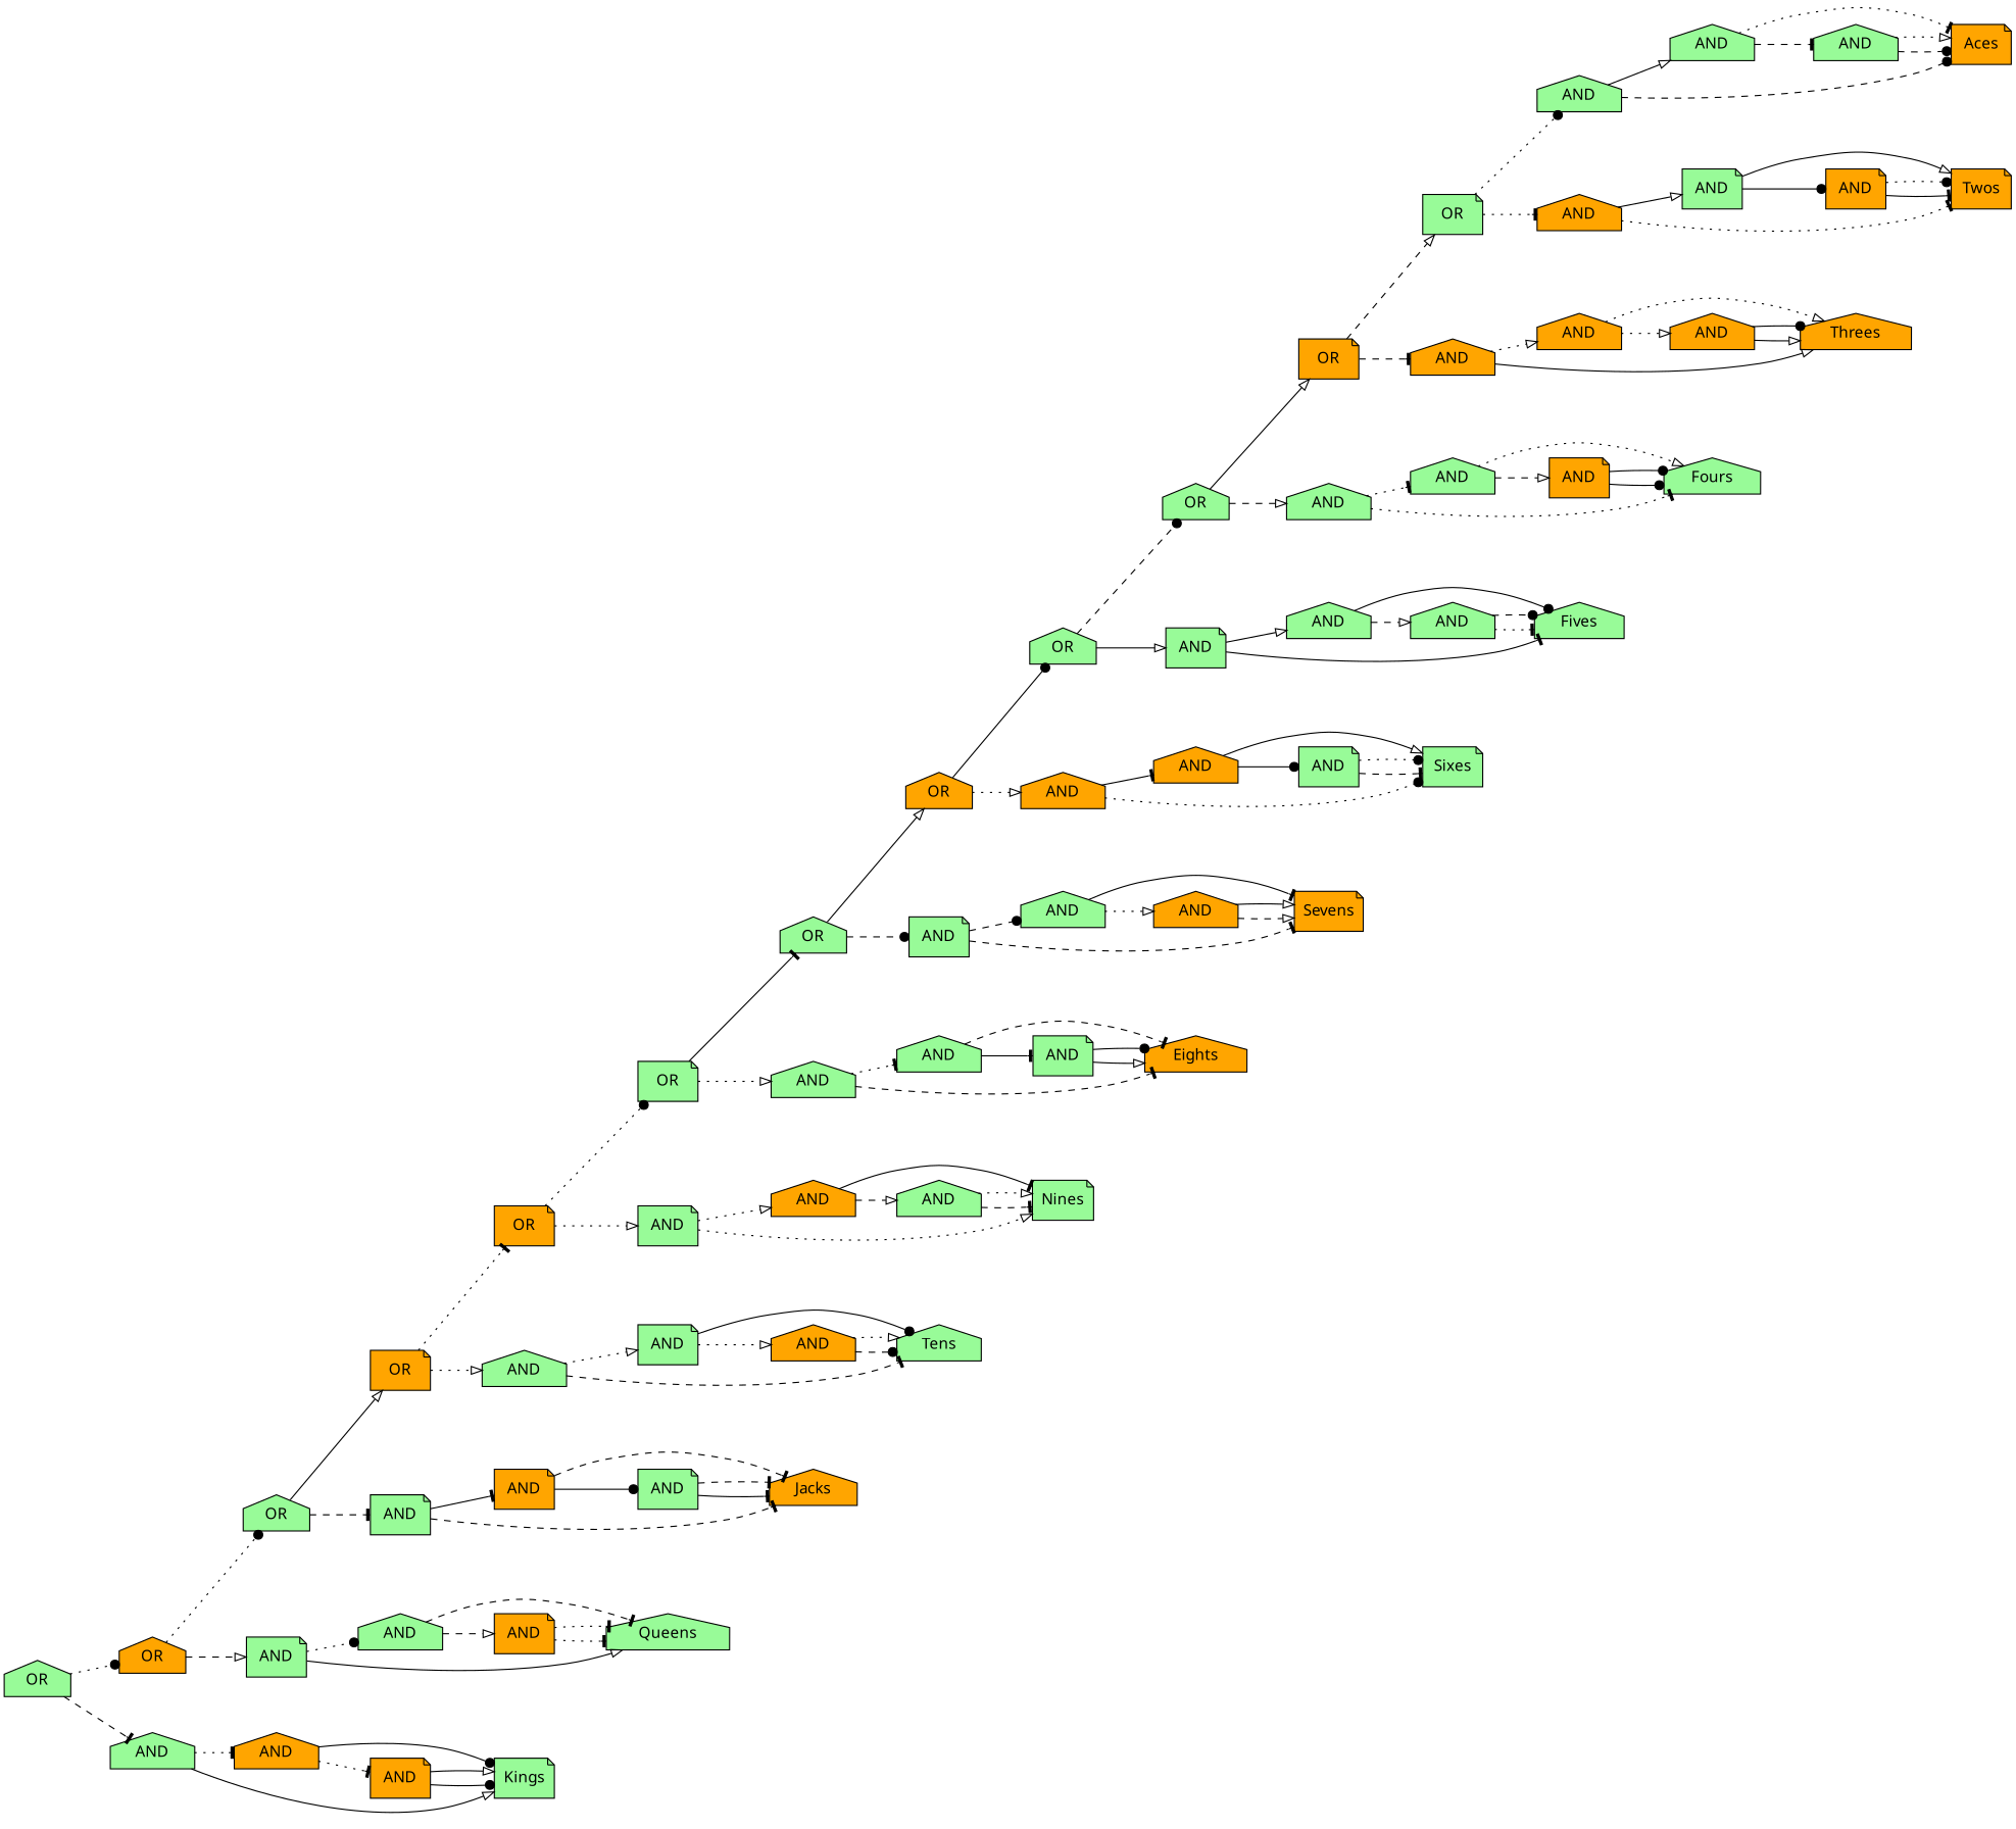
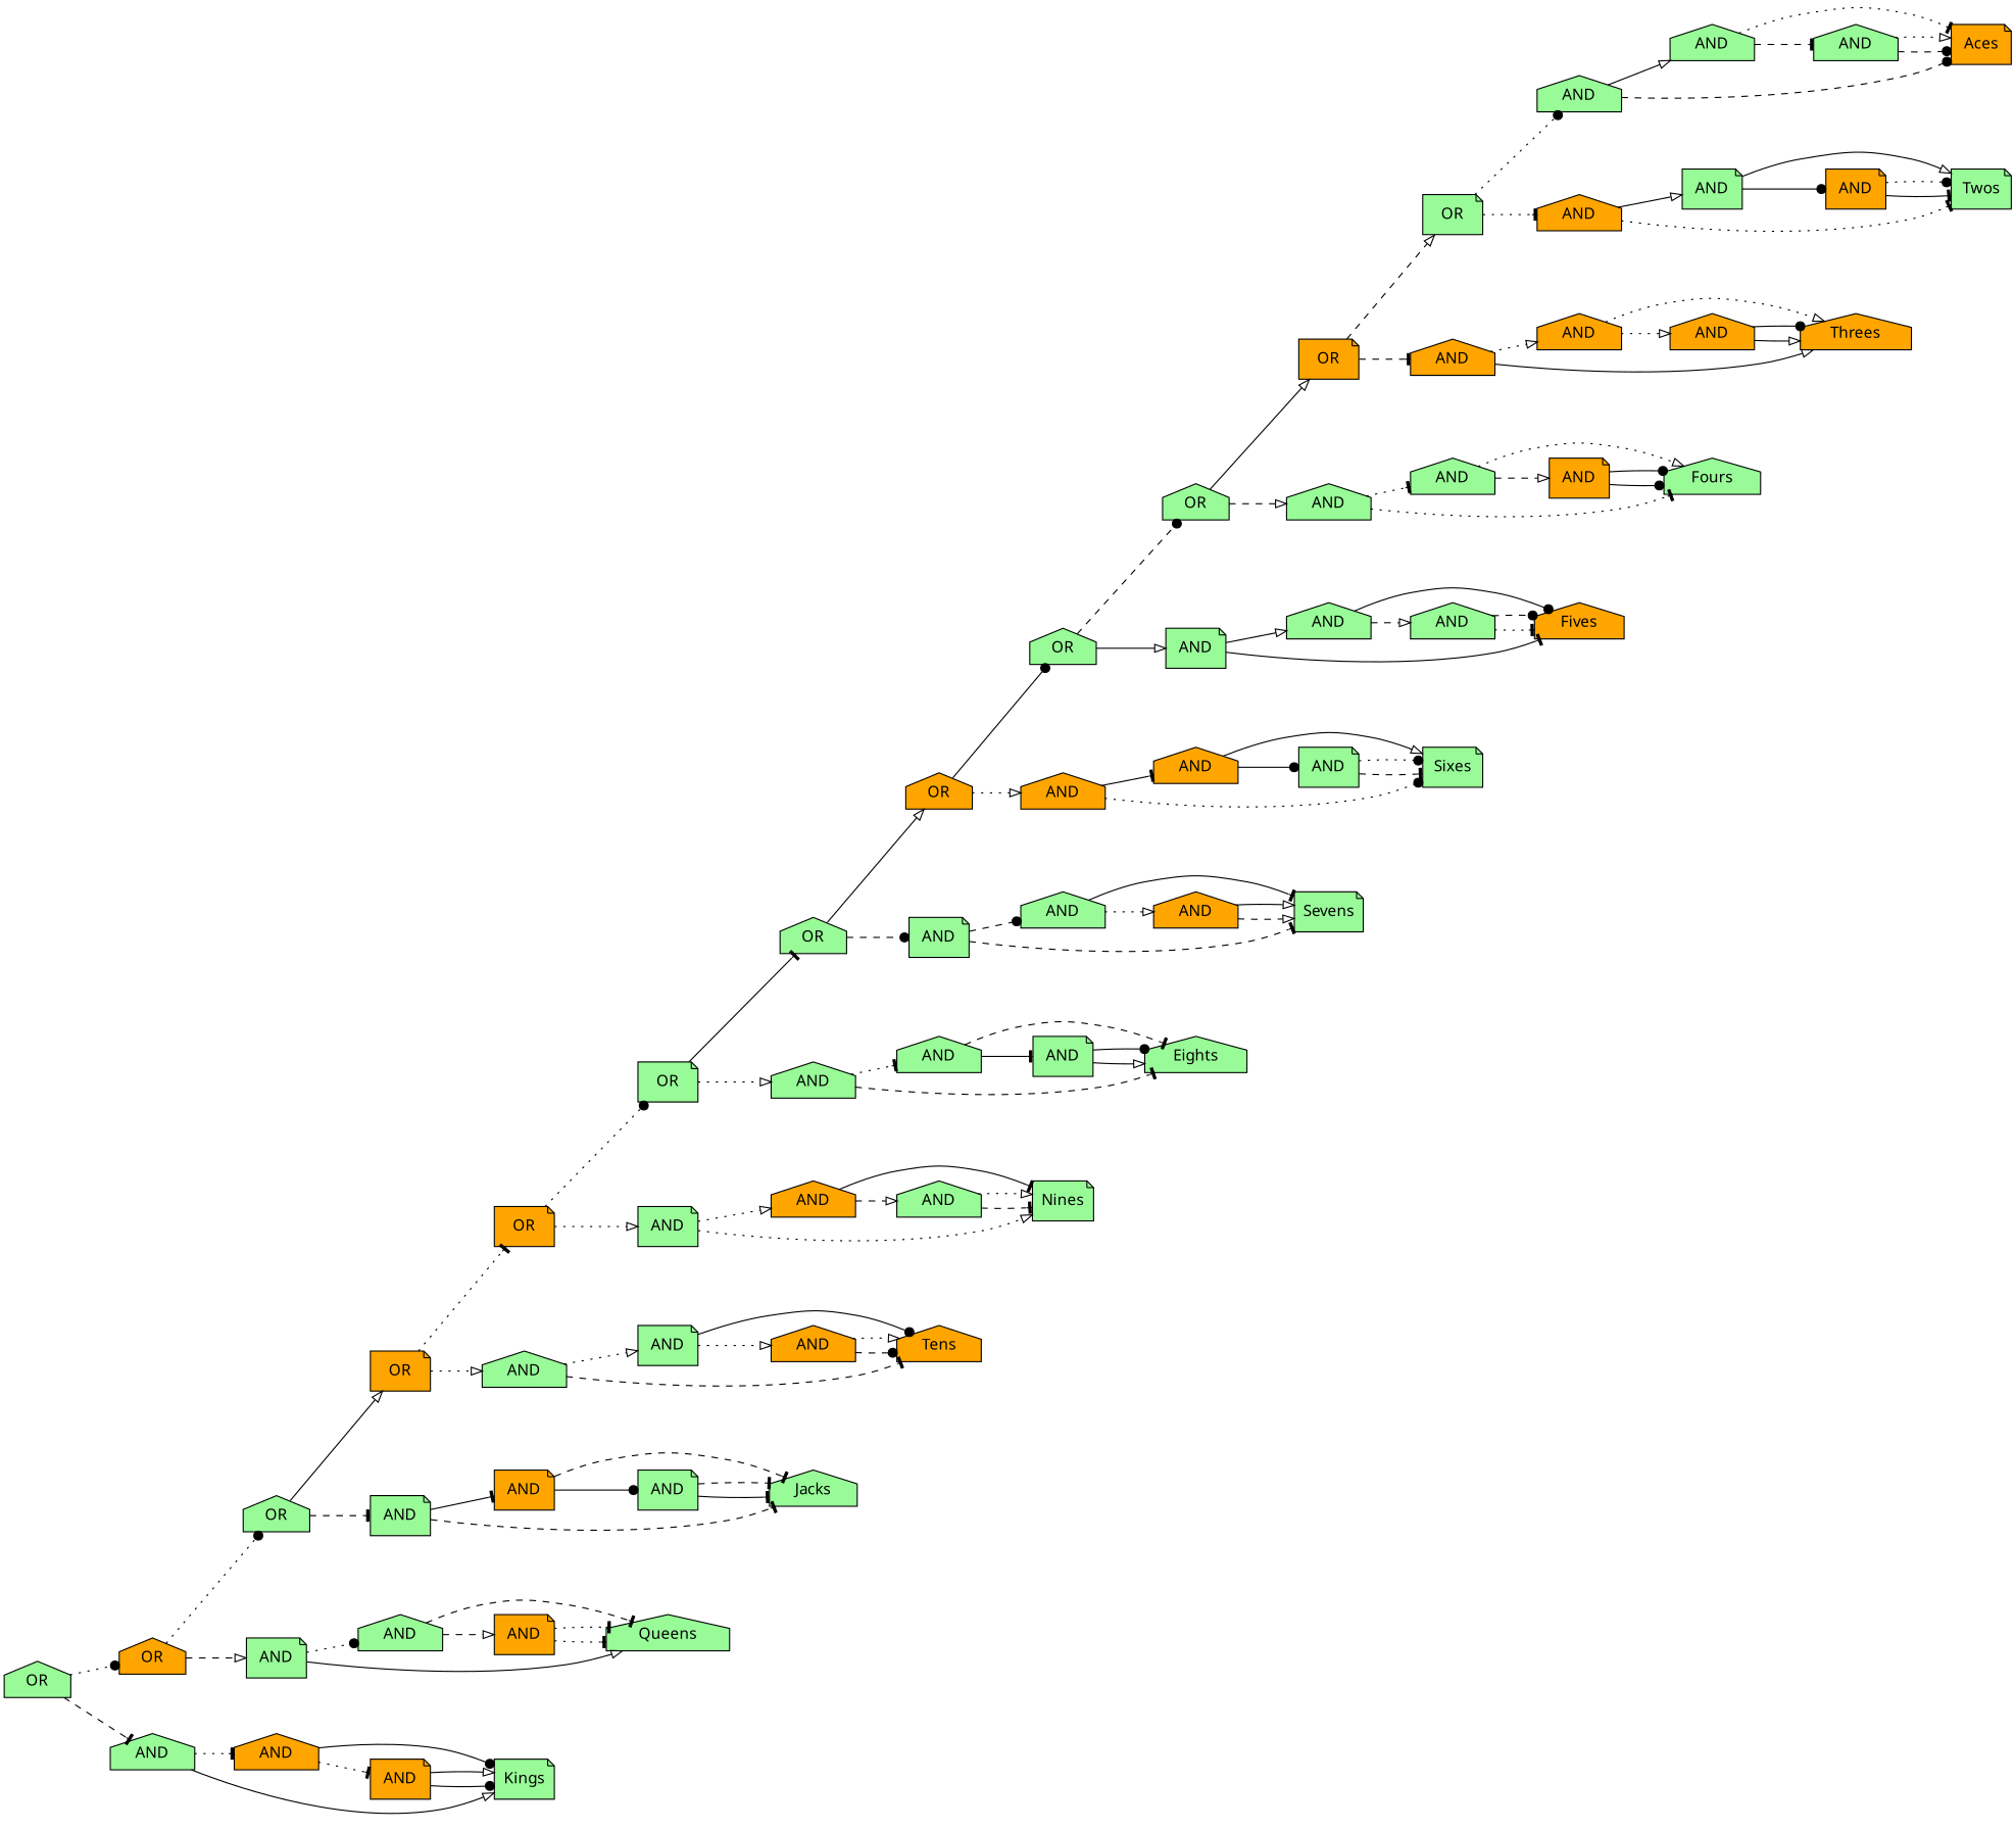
  digraph {
    fontname="Noto Sans"
    rankdir=LR
    splines=spline
    node [fillcolor=palegreen fontname="Noto Sans" shape=house style=filled]
    edge [arrowhead=onormal fontname="Noto Sans" style=solid]
    n1 [label=OR]
    n2 [fillcolor=orange label=OR]
    n3 [label=AND]
    n4 [label=OR]
    n5 [label=AND shape=note]
    n6 [fillcolor=orange label=AND]
    n7 [label=Kings shape=note]
    n8 [fillcolor=orange label=OR shape=note]
    n9 [label=AND shape=note]
    n10 [label=AND]
    n11 [label=Queens]
    n12 [fillcolor=orange label=AND shape=note]
    n13 [fillcolor=orange label=OR shape=note]
    n14 [label=AND]
    n15 [fillcolor=orange label=AND shape=note]
-   n16 [fillcolor=orange label=Jacks]
+   n16 [label=Jacks]
    n17 [fillcolor=orange label=AND shape=note]
    n18 [label=OR shape=note]
    n19 [label=AND shape=note]
    n20 [label=AND shape=note]
-   n21 [label=Tens]
+   n21 [fillcolor=orange label=Tens]
    n22 [label=AND shape=note]
    n23 [label=OR]
    n24 [label=AND]
    n25 [fillcolor=orange label=AND]
    n26 [label=Nines shape=note]
    n27 [fillcolor=orange label=AND]
    n28 [fillcolor=orange label=OR]
    n29 [label=AND shape=note]
    n30 [label=AND]
-   n31 [fillcolor=orange label=Eights]
+   n31 [label=Eights]
    n32 [label=AND]
    n33 [label=OR]
    n34 [fillcolor=orange label=AND]
    n35 [label=AND]
-   n36 [fillcolor=orange label=Sevens shape=note]
+   n36 [label=Sevens shape=note]
    n37 [label=AND shape=note]
    n38 [label=OR]
    n39 [label=AND shape=note]
    n40 [fillcolor=orange label=AND]
    n41 [label=Sixes shape=note]
    n42 [fillcolor=orange label=AND]
    n43 [fillcolor=orange label=OR shape=note]
    n44 [label=AND]
    n45 [label=AND]
-   n46 [label=Fives]
+   n46 [fillcolor=orange label=Fives]
    n47 [label=AND shape=note]
    n48 [label=OR shape=note]
    n49 [fillcolor=orange label=AND]
    n50 [label=AND]
    n51 [label=Fours]
    n52 [label=AND]
    n53 [label=AND]
    n54 [fillcolor=orange label=AND]
    n55 [fillcolor=orange label=AND]
    n56 [fillcolor=orange label=Threes]
    n57 [fillcolor=orange label=AND shape=note]
    n58 [label=AND]
    n59 [fillcolor=orange label=Aces shape=note]
    n60 [label=AND shape=note]
-   n61 [fillcolor=orange label=Twos shape=note]
+   n61 [label=Twos shape=note]
    n62 [fillcolor=orange label=AND]
    n63 [label=AND]
    n64 [fillcolor=orange label=AND shape=note]
    n1 -> n2 [arrowhead=dot style=dotted]
    n1 -> n3 [arrowhead=tee style=dashed]
    n2 -> n4 [arrowhead=dot style=dotted]
    n2 -> n5 [style=dashed]
    n3 -> n6 [arrowhead=tee style=dotted]
    n3 -> n7
    n4 -> n8
    n4 -> n9 [arrowhead=tee style=dashed]
    n5 -> n10 [arrowhead=dot style=dotted]
    n5 -> n11
    n6 -> n7 [arrowhead=dot]
    n6 -> n12 [arrowhead=tee style=dotted]
    n8 -> n13 [arrowhead=tee style=dotted]
    n8 -> n14 [style=dotted]
    n9 -> n15 [arrowhead=tee]
    n9 -> n16 [arrowhead=tee style=dashed]
    n10 -> n11 [arrowhead=tee style=dashed]
    n10 -> n17 [style=dashed]
    n12 -> n7 [arrowhead=dot]
    n12 -> n7
    n13 -> n18 [arrowhead=dot style=dotted]
    n13 -> n19 [style=dotted]
    n14 -> n20 [style=dotted]
    n14 -> n21 [arrowhead=tee style=dashed]
    n15 -> n16 [arrowhead=tee style=dashed]
    n15 -> n22 [arrowhead=dot]
    n17 -> n11 [arrowhead=tee style=dotted]
    n17 -> n11 [arrowhead=tee style=dotted]
    n18 -> n23 [arrowhead=tee]
    n18 -> n24 [style=dotted]
    n19 -> n25 [style=dotted]
    n19 -> n26 [style=dotted]
    n20 -> n21 [arrowhead=dot]
    n20 -> n27 [style=dotted]
    n22 -> n16 [arrowhead=tee]
    n22 -> n16 [arrowhead=tee style=dashed]
    n23 -> n28
    n23 -> n29 [arrowhead=dot style=dashed]
    n24 -> n30 [arrowhead=tee style=dotted]
    n24 -> n31 [arrowhead=tee style=dashed]
    n25 -> n26 [arrowhead=tee]
    n25 -> n32 [style=dashed]
    n27 -> n21 [arrowhead=dot style=dashed]
    n27 -> n21 [style=dotted]
    n28 -> n33 [arrowhead=dot]
    n28 -> n34 [style=dotted]
    n29 -> n35 [arrowhead=dot style=dashed]
    n29 -> n36 [arrowhead=tee style=dashed]
    n30 -> n31 [arrowhead=tee style=dashed]
    n30 -> n37 [arrowhead=tee]
    n32 -> n26 [arrowhead=tee style=dashed]
    n32 -> n26 [style=dotted]
    n33 -> n38 [arrowhead=dot style=dashed]
    n33 -> n39
    n34 -> n40 [arrowhead=tee]
    n34 -> n41 [arrowhead=dot style=dotted]
    n35 -> n36 [arrowhead=tee]
    n35 -> n42 [style=dotted]
    n37 -> n31
    n37 -> n31 [arrowhead=dot]
    n38 -> n43
    n38 -> n44 [style=dashed]
    n39 -> n45
    n39 -> n46 [arrowhead=tee]
    n40 -> n41
    n40 -> n47 [arrowhead=dot]
    n42 -> n36 [style=dashed]
    n42 -> n36
    n43 -> n48 [style=dashed]
    n43 -> n49 [arrowhead=tee style=dashed]
    n44 -> n50 [arrowhead=tee style=dotted]
    n44 -> n51 [arrowhead=tee style=dotted]
    n45 -> n46 [arrowhead=dot]
    n45 -> n52 [style=dashed]
    n47 -> n41 [arrowhead=tee style=dashed]
    n47 -> n41 [arrowhead=dot style=dotted]
    n48 -> n53 [arrowhead=dot style=dotted]
    n48 -> n54 [arrowhead=tee style=dotted]
    n49 -> n55 [style=dotted]
    n49 -> n56
    n50 -> n51 [style=dotted]
    n50 -> n57 [style=dashed]
    n52 -> n46 [arrowhead=tee style=dotted]
    n52 -> n46 [arrowhead=dot style=dashed]
    n53 -> n58
    n53 -> n59 [arrowhead=dot style=dashed]
    n54 -> n60
    n54 -> n61 [arrowhead=tee style=dotted]
    n55 -> n56 [style=dotted]
    n55 -> n62 [style=dotted]
    n57 -> n51 [arrowhead=dot]
    n57 -> n51 [arrowhead=dot]
    n58 -> n59 [arrowhead=tee style=dotted]
    n58 -> n63 [arrowhead=tee style=dashed]
    n60 -> n61
    n60 -> n64 [arrowhead=dot]
    n62 -> n56
    n62 -> n56 [arrowhead=dot]
    n63 -> n59 [arrowhead=dot style=dashed]
    n63 -> n59 [style=dotted]
    n64 -> n61 [arrowhead=tee]
    n64 -> n61 [arrowhead=dot style=dotted]
  }
